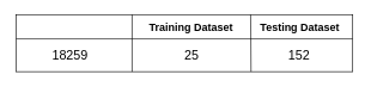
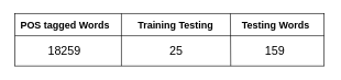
  <mxCell id="0" />
  <mxCell id="1" parent="0" />
  <mxCell id="2" value="" style="shape=internalStorage;whiteSpace=wrap;html=1;backgroundOutline=1;dx=162;dy=34;" vertex="1" parent="1"><mxGeometry x="21" y="20" width="470" height="80" as="geometry" /></mxCell>
  <mxCell id="3" value="" style="endArrow=none;html=1;entryX=0.75;entryY=0;entryDx=0;entryDy=0;" edge="1" parent="1"><mxGeometry width="50" height="50" relative="1" as="geometry"><mxPoint x="349" y="100" as="sourcePoint" /><mxPoint x="348.5" y="20" as="targetPoint" /></mxGeometry></mxCell>
- <mxCell id="5" value="&lt;b&gt;&lt;font style=&quot;font-size: 15px&quot;&gt;Training Dataset&lt;/font&gt;&lt;/b&gt;" style="text;html=1;strokeColor=none;fillColor=none;align=center;verticalAlign=middle;whiteSpace=wrap;rounded=0;" vertex="1" parent="1"><mxGeometry x="189" y="28" width="153" height="20" as="geometry" /></mxCell>
- <mxCell id="6" value="&lt;b&gt;&lt;font style=&quot;font-size: 15px&quot;&gt;Testing Dataset&lt;/font&gt;&lt;/b&gt;" style="text;html=1;strokeColor=none;fillColor=none;align=center;verticalAlign=middle;whiteSpace=wrap;rounded=0;" vertex="1" parent="1"><mxGeometry x="341" y="28" width="153" height="20" as="geometry" /></mxCell>
+ <mxCell id="4" value="&lt;b&gt;&lt;font style=&quot;font-size: 15px&quot;&gt;POS tagged Words&lt;/font&gt;&lt;/b&gt;" style="text;html=1;strokeColor=none;fillColor=none;align=center;verticalAlign=middle;whiteSpace=wrap;rounded=0;" vertex="1" parent="1"><mxGeometry x="21" y="28" width="153" height="20" as="geometry" /></mxCell>
+ <mxCell id="5" value="&lt;b&gt;&lt;font style=&quot;font-size: 15px&quot;&gt;Training Testing&lt;/font&gt;&lt;/b&gt;" style="text;html=1;strokeColor=none;fillColor=none;align=center;verticalAlign=middle;whiteSpace=wrap;rounded=0;" vertex="1" parent="1"><mxGeometry x="189" y="28" width="153" height="20" as="geometry" /></mxCell>
+ <mxCell id="6" value="&lt;b&gt;&lt;font style=&quot;font-size: 15px&quot;&gt;Testing Words&lt;/font&gt;&lt;/b&gt;" style="text;html=1;strokeColor=none;fillColor=none;align=center;verticalAlign=middle;whiteSpace=wrap;rounded=0;" vertex="1" parent="1"><mxGeometry x="341" y="28" width="153" height="20" as="geometry" /></mxCell>
  <mxCell id="7" value="&lt;span style=&quot;font-weight: normal; font-size: 18px;&quot;&gt;&lt;font style=&quot;font-size: 18px;&quot;&gt;18259&lt;/font&gt;&lt;/span&gt;" style="text;html=1;strokeColor=none;fillColor=none;align=center;verticalAlign=middle;whiteSpace=wrap;rounded=0;fontStyle=1;fontSize=18;" vertex="1" parent="1"><mxGeometry x="20" y="67" width="153" height="20" as="geometry" /></mxCell>
  <mxCell id="8" value="&lt;span style=&quot;font-weight: normal; font-size: 18px;&quot;&gt;&lt;font style=&quot;font-size: 18px;&quot;&gt;25&lt;/font&gt;&lt;/span&gt;" style="text;html=1;strokeColor=none;fillColor=none;align=center;verticalAlign=middle;whiteSpace=wrap;rounded=0;fontStyle=1;fontSize=18;" vertex="1" parent="1"><mxGeometry x="190" y="67" width="153" height="20" as="geometry" /></mxCell>
- <mxCell id="9" value="&lt;span style=&quot;font-weight: normal; font-size: 18px;&quot;&gt;&lt;font style=&quot;font-size: 18px;&quot;&gt;152&lt;/font&gt;&lt;/span&gt;" style="text;html=1;strokeColor=none;fillColor=none;align=center;verticalAlign=middle;whiteSpace=wrap;rounded=0;fontStyle=1;fontSize=18;" vertex="1" parent="1"><mxGeometry x="340" y="67" width="153" height="20" as="geometry" /></mxCell>
+ <mxCell id="9" value="&lt;span style=&quot;font-weight: normal; font-size: 18px;&quot;&gt;&lt;font style=&quot;font-size: 18px;&quot;&gt;159&lt;/font&gt;&lt;/span&gt;" style="text;html=1;strokeColor=none;fillColor=none;align=center;verticalAlign=middle;whiteSpace=wrap;rounded=0;fontStyle=1;fontSize=18;" vertex="1" parent="1"><mxGeometry x="340" y="67" width="153" height="20" as="geometry" /></mxCell>
